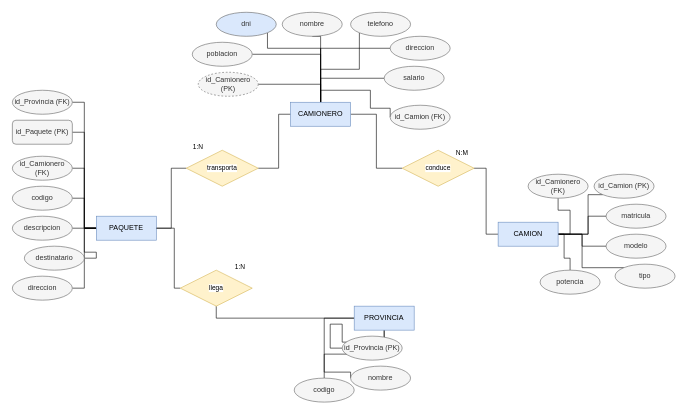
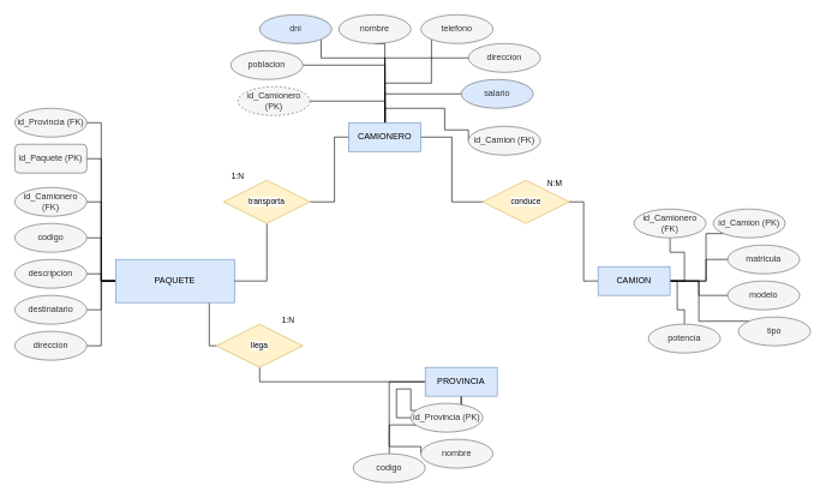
  <mxCell id="0" />
  <mxCell id="1" parent="0" />
  <mxCell id="2" style="edgeStyle=orthogonalEdgeStyle;rounded=0;orthogonalLoop=1;jettySize=auto;html=1;entryX=0.5;entryY=1;entryDx=0;entryDy=0;endArrow=none;endFill=0;" edge="1" parent="1" source="12" target="15"><mxGeometry relative="1" as="geometry"><Array as="points"><mxPoint x="534" y="60" /></Array></mxGeometry></mxCell>
  <mxCell id="3" style="edgeStyle=orthogonalEdgeStyle;shape=connector;rounded=0;orthogonalLoop=1;jettySize=auto;html=1;entryX=1;entryY=0.5;entryDx=0;entryDy=0;strokeColor=default;align=center;verticalAlign=middle;fontFamily=Helvetica;fontSize=11;fontColor=default;labelBackgroundColor=default;endArrow=none;endFill=0;" edge="1" parent="1" source="12" target="13"><mxGeometry relative="1" as="geometry"><Array as="points"><mxPoint x="534" y="140" /></Array></mxGeometry></mxCell>
  <mxCell id="4" style="edgeStyle=orthogonalEdgeStyle;shape=connector;rounded=0;orthogonalLoop=1;jettySize=auto;html=1;entryX=1;entryY=0.5;entryDx=0;entryDy=0;strokeColor=default;align=center;verticalAlign=middle;fontFamily=Helvetica;fontSize=11;fontColor=default;labelBackgroundColor=default;endArrow=none;endFill=0;" edge="1" parent="1" source="12" target="19"><mxGeometry relative="1" as="geometry"><Array as="points"><mxPoint x="534" y="90" /></Array></mxGeometry></mxCell>
  <mxCell id="5" style="edgeStyle=orthogonalEdgeStyle;shape=connector;rounded=0;orthogonalLoop=1;jettySize=auto;html=1;entryX=1;entryY=1;entryDx=0;entryDy=0;strokeColor=default;align=center;verticalAlign=middle;fontFamily=Helvetica;fontSize=11;fontColor=default;labelBackgroundColor=default;endArrow=none;endFill=0;" edge="1" parent="1" source="12" target="14"><mxGeometry relative="1" as="geometry"><Array as="points"><mxPoint x="534" y="80" /><mxPoint x="445" y="80" /></Array></mxGeometry></mxCell>
  <mxCell id="6" style="edgeStyle=orthogonalEdgeStyle;shape=connector;rounded=0;orthogonalLoop=1;jettySize=auto;html=1;entryX=0;entryY=1;entryDx=0;entryDy=0;strokeColor=default;align=center;verticalAlign=middle;fontFamily=Helvetica;fontSize=11;fontColor=default;labelBackgroundColor=default;endArrow=none;endFill=0;" edge="1" parent="1" source="12" target="16"><mxGeometry relative="1" as="geometry" /></mxCell>
  <mxCell id="7" style="edgeStyle=orthogonalEdgeStyle;shape=connector;rounded=0;orthogonalLoop=1;jettySize=auto;html=1;entryX=0;entryY=0.5;entryDx=0;entryDy=0;strokeColor=default;align=center;verticalAlign=middle;fontFamily=Helvetica;fontSize=11;fontColor=default;labelBackgroundColor=default;endArrow=none;endFill=0;" edge="1" parent="1" source="12" target="18"><mxGeometry relative="1" as="geometry"><Array as="points"><mxPoint x="534" y="130" /></Array></mxGeometry></mxCell>
  <mxCell id="8" style="edgeStyle=orthogonalEdgeStyle;shape=connector;rounded=0;orthogonalLoop=1;jettySize=auto;html=1;entryX=0;entryY=0.5;entryDx=0;entryDy=0;strokeColor=default;align=center;verticalAlign=middle;fontFamily=Helvetica;fontSize=11;fontColor=default;labelBackgroundColor=default;endArrow=none;endFill=0;" edge="1" parent="1" source="12" target="17"><mxGeometry relative="1" as="geometry"><Array as="points"><mxPoint x="534" y="80" /></Array></mxGeometry></mxCell>
  <mxCell id="9" style="edgeStyle=orthogonalEdgeStyle;shape=connector;rounded=0;orthogonalLoop=1;jettySize=auto;html=1;entryX=1;entryY=0.5;entryDx=0;entryDy=0;strokeColor=default;align=center;verticalAlign=middle;fontFamily=Helvetica;fontSize=11;fontColor=default;labelBackgroundColor=default;endArrow=none;endFill=0;" edge="1" parent="1" source="12" target="30"><mxGeometry relative="1" as="geometry"><Array as="points"><mxPoint x="464" y="190" /><mxPoint x="464" y="280" /></Array></mxGeometry></mxCell>
  <mxCell id="10" style="edgeStyle=orthogonalEdgeStyle;shape=connector;rounded=0;orthogonalLoop=1;jettySize=auto;html=1;entryX=0;entryY=0.5;entryDx=0;entryDy=0;strokeColor=default;align=center;verticalAlign=middle;fontFamily=Helvetica;fontSize=11;fontColor=default;labelBackgroundColor=default;endArrow=none;endFill=0;" edge="1" parent="1" source="12" target="47"><mxGeometry relative="1" as="geometry" /></mxCell>
  <mxCell id="11" style="edgeStyle=orthogonalEdgeStyle;shape=connector;rounded=0;orthogonalLoop=1;jettySize=auto;html=1;entryX=0;entryY=0.5;entryDx=0;entryDy=0;strokeColor=default;align=center;verticalAlign=middle;fontFamily=Helvetica;fontSize=11;fontColor=default;labelBackgroundColor=default;endArrow=none;endFill=0;" edge="1" parent="1" source="12" target="59"><mxGeometry relative="1" as="geometry"><Array as="points"><mxPoint x="534" y="150" /><mxPoint x="617" y="150" /><mxPoint x="617" y="180" /></Array></mxGeometry></mxCell>
  <mxCell id="12" value="CAMIONERO" style="whiteSpace=wrap;html=1;align=center;fillColor=#dae8fc;strokeColor=#6c8ebf;" vertex="1" parent="1"><mxGeometry x="484" y="170" width="100" height="40" as="geometry" /></mxCell>
  <mxCell id="13" value="id_Camionero (PK)" style="ellipse;whiteSpace=wrap;html=1;align=center;fillColor=#f5f5f5;fontColor=#333333;strokeColor=#666666;dashed=1;" vertex="1" parent="1"><mxGeometry x="330" y="120" width="100" height="40" as="geometry" /></mxCell>
  <mxCell id="14" value="dni" style="ellipse;whiteSpace=wrap;html=1;align=center;fillColor=#dae8fc;fontColor=#333333;strokeColor=#666666;" vertex="1" parent="1"><mxGeometry x="360" y="20" width="100" height="40" as="geometry" /></mxCell>
  <mxCell id="15" value="nombre" style="ellipse;whiteSpace=wrap;html=1;align=center;fillColor=#f5f5f5;fontColor=#333333;strokeColor=#666666;" vertex="1" parent="1"><mxGeometry x="470" y="20" width="100" height="40" as="geometry" /></mxCell>
  <mxCell id="16" value="telefono" style="ellipse;whiteSpace=wrap;html=1;align=center;fillColor=#f5f5f5;fontColor=#333333;strokeColor=#666666;" vertex="1" parent="1"><mxGeometry x="584" y="20" width="100" height="40" as="geometry" /></mxCell>
  <mxCell id="17" value="direccion" style="ellipse;whiteSpace=wrap;html=1;align=center;fillColor=#f5f5f5;fontColor=#333333;strokeColor=#666666;" vertex="1" parent="1"><mxGeometry x="650" y="60" width="100" height="40" as="geometry" /></mxCell>
- <mxCell id="18" value="salario" style="ellipse;whiteSpace=wrap;html=1;align=center;fillColor=#f5f5f5;fontColor=#333333;strokeColor=#666666;" vertex="1" parent="1"><mxGeometry x="640" y="110" width="100" height="40" as="geometry" /></mxCell>
+ <mxCell id="18" value="salario" style="ellipse;whiteSpace=wrap;html=1;align=center;fillColor=#dae8fc;fontColor=#333333;strokeColor=#666666;" vertex="1" parent="1"><mxGeometry x="640" y="110" width="100" height="40" as="geometry" /></mxCell>
  <mxCell id="19" value="poblacion" style="ellipse;whiteSpace=wrap;html=1;align=center;fillColor=#f5f5f5;fontColor=#333333;strokeColor=#666666;" vertex="1" parent="1"><mxGeometry x="320" y="70" width="100" height="40" as="geometry" /></mxCell>
  <mxCell id="20" style="edgeStyle=orthogonalEdgeStyle;shape=connector;rounded=0;orthogonalLoop=1;jettySize=auto;html=1;entryX=1;entryY=0.5;entryDx=0;entryDy=0;strokeColor=default;align=center;verticalAlign=middle;fontFamily=Helvetica;fontSize=11;fontColor=default;labelBackgroundColor=default;endArrow=none;endFill=0;" edge="1" parent="1" source="28" target="32"><mxGeometry relative="1" as="geometry" /></mxCell>
  <mxCell id="21" style="edgeStyle=orthogonalEdgeStyle;shape=connector;rounded=0;orthogonalLoop=1;jettySize=auto;html=1;entryX=1;entryY=0.5;entryDx=0;entryDy=0;strokeColor=default;align=center;verticalAlign=middle;fontFamily=Helvetica;fontSize=11;fontColor=default;labelBackgroundColor=default;endArrow=none;endFill=0;" edge="1" parent="1" source="28" target="33"><mxGeometry relative="1" as="geometry" /></mxCell>
  <mxCell id="22" style="edgeStyle=orthogonalEdgeStyle;shape=connector;rounded=0;orthogonalLoop=1;jettySize=auto;html=1;entryX=1;entryY=0.5;entryDx=0;entryDy=0;strokeColor=default;align=center;verticalAlign=middle;fontFamily=Helvetica;fontSize=11;fontColor=default;labelBackgroundColor=default;endArrow=none;endFill=0;" edge="1" parent="1" source="28" target="36"><mxGeometry relative="1" as="geometry" /></mxCell>
  <mxCell id="23" style="edgeStyle=orthogonalEdgeStyle;shape=connector;rounded=0;orthogonalLoop=1;jettySize=auto;html=1;entryX=1;entryY=0.5;entryDx=0;entryDy=0;strokeColor=default;align=center;verticalAlign=middle;fontFamily=Helvetica;fontSize=11;fontColor=default;labelBackgroundColor=default;endArrow=none;endFill=0;" edge="1" parent="1" source="28" target="35"><mxGeometry relative="1" as="geometry" /></mxCell>
  <mxCell id="24" style="edgeStyle=orthogonalEdgeStyle;shape=connector;rounded=0;orthogonalLoop=1;jettySize=auto;html=1;entryX=1;entryY=0.5;entryDx=0;entryDy=0;strokeColor=default;align=center;verticalAlign=middle;fontFamily=Helvetica;fontSize=11;fontColor=default;labelBackgroundColor=default;endArrow=none;endFill=0;" edge="1" parent="1" source="28" target="34"><mxGeometry relative="1" as="geometry" /></mxCell>
  <mxCell id="25" style="edgeStyle=orthogonalEdgeStyle;shape=connector;rounded=0;orthogonalLoop=1;jettySize=auto;html=1;entryX=0;entryY=0.5;entryDx=0;entryDy=0;strokeColor=default;align=center;verticalAlign=middle;fontFamily=Helvetica;fontSize=11;fontColor=default;labelBackgroundColor=default;endArrow=none;endFill=0;" edge="1" parent="1" source="28" target="42"><mxGeometry relative="1" as="geometry"><Array as="points"><mxPoint x="290" y="380" /><mxPoint x="290" y="480" /></Array></mxGeometry></mxCell>
  <mxCell id="26" style="edgeStyle=orthogonalEdgeStyle;shape=connector;rounded=0;orthogonalLoop=1;jettySize=auto;html=1;entryX=1;entryY=0.5;entryDx=0;entryDy=0;strokeColor=default;align=center;verticalAlign=middle;fontFamily=Helvetica;fontSize=11;fontColor=default;labelBackgroundColor=default;endArrow=none;endFill=0;" edge="1" parent="1" source="28" target="44"><mxGeometry relative="1" as="geometry" /></mxCell>
  <mxCell id="27" style="edgeStyle=orthogonalEdgeStyle;shape=connector;rounded=0;orthogonalLoop=1;jettySize=auto;html=1;entryX=1;entryY=0.5;entryDx=0;entryDy=0;strokeColor=default;align=center;verticalAlign=middle;fontFamily=Helvetica;fontSize=11;fontColor=default;labelBackgroundColor=default;endArrow=none;endFill=0;" edge="1" parent="1" source="28" target="65"><mxGeometry relative="1" as="geometry" /></mxCell>
- <mxCell id="28" value="PAQUETE" style="whiteSpace=wrap;html=1;align=center;fillColor=#dae8fc;strokeColor=#6c8ebf;" vertex="1" parent="1"><mxGeometry x="160" y="360" width="100" height="40" as="geometry" /></mxCell>
+ <mxCell id="28" value="PAQUETE" style="whiteSpace=wrap;html=1;align=center;fillColor=#dae8fc;strokeColor=#6c8ebf;" vertex="1" parent="1"><mxGeometry x="160" y="360" width="165" height="60" as="geometry" /></mxCell>
  <mxCell id="29" style="edgeStyle=orthogonalEdgeStyle;shape=connector;rounded=0;orthogonalLoop=1;jettySize=auto;html=1;entryX=1;entryY=0.5;entryDx=0;entryDy=0;strokeColor=default;align=center;verticalAlign=middle;fontFamily=Helvetica;fontSize=11;fontColor=default;labelBackgroundColor=default;endArrow=none;endFill=0;" edge="1" parent="1" source="30" target="28"><mxGeometry relative="1" as="geometry" /></mxCell>
  <mxCell id="30" value="transporta" style="shape=rhombus;perimeter=rhombusPerimeter;whiteSpace=wrap;html=1;align=center;fontFamily=Helvetica;fontSize=11;labelBackgroundColor=default;fillColor=#fff2cc;strokeColor=#d6b656;" vertex="1" parent="1"><mxGeometry x="310" y="250" width="120" height="60" as="geometry" /></mxCell>
  <mxCell id="31" value="1:N" style="text;html=1;whiteSpace=wrap;strokeColor=none;fillColor=none;align=center;verticalAlign=middle;rounded=0;fontFamily=Helvetica;fontSize=11;fontColor=default;labelBackgroundColor=default;" vertex="1" parent="1"><mxGeometry x="300" y="230" width="60" height="30" as="geometry" /></mxCell>
  <mxCell id="32" value="id_Camionero (FK)" style="ellipse;whiteSpace=wrap;html=1;align=center;fillColor=#f5f5f5;fontColor=#333333;strokeColor=#666666;" vertex="1" parent="1"><mxGeometry x="20" y="260" width="100" height="40" as="geometry" /></mxCell>
  <mxCell id="33" value="codigo" style="ellipse;whiteSpace=wrap;html=1;align=center;fillColor=#f5f5f5;fontColor=#333333;strokeColor=#666666;" vertex="1" parent="1"><mxGeometry x="20" y="310" width="100" height="40" as="geometry" /></mxCell>
  <mxCell id="34" value="descripcion" style="ellipse;whiteSpace=wrap;html=1;align=center;fillColor=#f5f5f5;fontColor=#333333;strokeColor=#666666;" vertex="1" parent="1"><mxGeometry x="20" y="360" width="100" height="40" as="geometry" /></mxCell>
- <mxCell id="35" value="destinatario" style="ellipse;whiteSpace=wrap;html=1;align=center;fillColor=#f5f5f5;fontColor=#333333;strokeColor=#666666;" vertex="1" parent="1"><mxGeometry x="40" y="410" width="100" height="40" as="geometry" /></mxCell>
+ <mxCell id="35" value="destinatario" style="ellipse;whiteSpace=wrap;html=1;align=center;fillColor=#f5f5f5;fontColor=#333333;strokeColor=#666666;" vertex="1" parent="1"><mxGeometry x="20" y="410" width="100" height="40" as="geometry" /></mxCell>
  <mxCell id="36" value="direccion" style="ellipse;whiteSpace=wrap;html=1;align=center;fillColor=#f5f5f5;fontColor=#333333;strokeColor=#666666;" vertex="1" parent="1"><mxGeometry x="20" y="460" width="100" height="40" as="geometry" /></mxCell>
  <mxCell id="37" style="edgeStyle=orthogonalEdgeStyle;shape=connector;rounded=0;orthogonalLoop=1;jettySize=auto;html=1;entryX=0.5;entryY=1;entryDx=0;entryDy=0;strokeColor=default;align=center;verticalAlign=middle;fontFamily=Helvetica;fontSize=11;fontColor=default;labelBackgroundColor=default;endArrow=none;endFill=0;" edge="1" parent="1" source="41" target="42"><mxGeometry relative="1" as="geometry" /></mxCell>
  <mxCell id="38" style="edgeStyle=orthogonalEdgeStyle;shape=connector;rounded=0;orthogonalLoop=1;jettySize=auto;html=1;entryX=0.5;entryY=0;entryDx=0;entryDy=0;strokeColor=default;align=center;verticalAlign=middle;fontFamily=Helvetica;fontSize=11;fontColor=default;labelBackgroundColor=default;endArrow=none;endFill=0;" edge="1" parent="1" source="41" target="45"><mxGeometry relative="1" as="geometry" /></mxCell>
  <mxCell id="39" style="edgeStyle=orthogonalEdgeStyle;shape=connector;rounded=0;orthogonalLoop=1;jettySize=auto;html=1;entryX=0;entryY=0.5;entryDx=0;entryDy=0;strokeColor=default;align=center;verticalAlign=middle;fontFamily=Helvetica;fontSize=11;fontColor=default;labelBackgroundColor=default;endArrow=none;endFill=0;" edge="1" parent="1" source="41" target="46"><mxGeometry relative="1" as="geometry"><Array as="points"><mxPoint x="540" y="620" /><mxPoint x="584" y="620" /></Array></mxGeometry></mxCell>
  <mxCell id="40" style="edgeStyle=orthogonalEdgeStyle;shape=connector;rounded=0;orthogonalLoop=1;jettySize=auto;html=1;entryX=0;entryY=0.5;entryDx=0;entryDy=0;strokeColor=default;align=center;verticalAlign=middle;fontFamily=Helvetica;fontSize=11;fontColor=default;labelBackgroundColor=default;endArrow=none;endFill=0;" edge="1" parent="1" source="41" target="64"><mxGeometry relative="1" as="geometry" /></mxCell>
  <mxCell id="41" value="PROVINCIA" style="whiteSpace=wrap;html=1;align=center;fillColor=#dae8fc;strokeColor=#6c8ebf;" vertex="1" parent="1"><mxGeometry x="590" y="510" width="100" height="40" as="geometry" /></mxCell>
  <mxCell id="42" value="llega" style="shape=rhombus;perimeter=rhombusPerimeter;whiteSpace=wrap;html=1;align=center;fontFamily=Helvetica;fontSize=11;labelBackgroundColor=default;fillColor=#fff2cc;strokeColor=#d6b656;" vertex="1" parent="1"><mxGeometry x="300" y="450" width="120" height="60" as="geometry" /></mxCell>
  <mxCell id="43" value="1:N" style="text;html=1;whiteSpace=wrap;strokeColor=none;fillColor=none;align=center;verticalAlign=middle;rounded=0;fontFamily=Helvetica;fontSize=11;fontColor=default;labelBackgroundColor=default;" vertex="1" parent="1"><mxGeometry x="370" y="430" width="60" height="30" as="geometry" /></mxCell>
  <mxCell id="44" value="id_Paquete (PK)" style="whiteSpace=wrap;html=1;align=center;fillColor=#f5f5f5;fontColor=#333333;strokeColor=#666666;rounded=1;" vertex="1" parent="1"><mxGeometry x="20" y="200" width="100" height="40" as="geometry" /></mxCell>
  <mxCell id="45" value="codigo" style="ellipse;whiteSpace=wrap;html=1;align=center;fillColor=#f5f5f5;fontColor=#333333;strokeColor=#666666;" vertex="1" parent="1"><mxGeometry x="490" y="630" width="100" height="40" as="geometry" /></mxCell>
  <mxCell id="46" value="nombre" style="ellipse;whiteSpace=wrap;html=1;align=center;fillColor=#f5f5f5;fontColor=#333333;strokeColor=#666666;" vertex="1" parent="1"><mxGeometry x="584" y="610" width="100" height="40" as="geometry" /></mxCell>
  <mxCell id="47" value="conduce" style="shape=rhombus;perimeter=rhombusPerimeter;whiteSpace=wrap;html=1;align=center;fontFamily=Helvetica;fontSize=11;labelBackgroundColor=default;fillColor=#fff2cc;strokeColor=#d6b656;" vertex="1" parent="1"><mxGeometry x="670" y="250" width="120" height="60" as="geometry" /></mxCell>
  <mxCell id="48" style="edgeStyle=orthogonalEdgeStyle;shape=connector;rounded=0;orthogonalLoop=1;jettySize=auto;html=1;entryX=1;entryY=0.5;entryDx=0;entryDy=0;strokeColor=default;align=center;verticalAlign=middle;fontFamily=Helvetica;fontSize=11;fontColor=default;labelBackgroundColor=default;endArrow=none;endFill=0;" edge="1" parent="1" source="55" target="47"><mxGeometry relative="1" as="geometry" /></mxCell>
  <mxCell id="49" style="edgeStyle=orthogonalEdgeStyle;shape=connector;rounded=0;orthogonalLoop=1;jettySize=auto;html=1;entryX=0.5;entryY=1;entryDx=0;entryDy=0;strokeColor=default;align=center;verticalAlign=middle;fontFamily=Helvetica;fontSize=11;fontColor=default;labelBackgroundColor=default;endArrow=none;endFill=0;" edge="1" parent="1" source="55" target="57"><mxGeometry relative="1" as="geometry"><Array as="points"><mxPoint x="950" y="390" /><mxPoint x="950" y="350" /><mxPoint x="930" y="350" /></Array></mxGeometry></mxCell>
  <mxCell id="50" style="edgeStyle=orthogonalEdgeStyle;shape=connector;rounded=0;orthogonalLoop=1;jettySize=auto;html=1;entryX=0;entryY=1;entryDx=0;entryDy=0;strokeColor=default;align=center;verticalAlign=middle;fontFamily=Helvetica;fontSize=11;fontColor=default;labelBackgroundColor=default;endArrow=none;endFill=0;" edge="1" parent="1" source="55" target="58"><mxGeometry relative="1" as="geometry"><Array as="points"><mxPoint x="980" y="390" /><mxPoint x="980" y="324" /></Array></mxGeometry></mxCell>
  <mxCell id="51" style="edgeStyle=orthogonalEdgeStyle;shape=connector;rounded=0;orthogonalLoop=1;jettySize=auto;html=1;entryX=0;entryY=0.5;entryDx=0;entryDy=0;strokeColor=default;align=center;verticalAlign=middle;fontFamily=Helvetica;fontSize=11;fontColor=default;labelBackgroundColor=default;endArrow=none;endFill=0;" edge="1" parent="1" source="55" target="60"><mxGeometry relative="1" as="geometry"><Array as="points"><mxPoint x="980" y="390" /><mxPoint x="980" y="360" /></Array></mxGeometry></mxCell>
  <mxCell id="52" style="edgeStyle=orthogonalEdgeStyle;shape=connector;rounded=0;orthogonalLoop=1;jettySize=auto;html=1;entryX=0;entryY=0.5;entryDx=0;entryDy=0;strokeColor=default;align=center;verticalAlign=middle;fontFamily=Helvetica;fontSize=11;fontColor=default;labelBackgroundColor=default;endArrow=none;endFill=0;" edge="1" parent="1" source="55" target="61"><mxGeometry relative="1" as="geometry" /></mxCell>
  <mxCell id="53" style="edgeStyle=orthogonalEdgeStyle;shape=connector;rounded=0;orthogonalLoop=1;jettySize=auto;html=1;entryX=0;entryY=0;entryDx=0;entryDy=0;strokeColor=default;align=center;verticalAlign=middle;fontFamily=Helvetica;fontSize=11;fontColor=default;labelBackgroundColor=default;endArrow=none;endFill=0;" edge="1" parent="1" source="55" target="62"><mxGeometry relative="1" as="geometry"><Array as="points"><mxPoint x="970" y="390" /><mxPoint x="970" y="446" /></Array></mxGeometry></mxCell>
  <mxCell id="54" style="edgeStyle=orthogonalEdgeStyle;shape=connector;rounded=0;orthogonalLoop=1;jettySize=auto;html=1;entryX=0.5;entryY=0;entryDx=0;entryDy=0;strokeColor=default;align=center;verticalAlign=middle;fontFamily=Helvetica;fontSize=11;fontColor=default;labelBackgroundColor=default;endArrow=none;endFill=0;" edge="1" parent="1" source="55" target="63"><mxGeometry relative="1" as="geometry"><Array as="points"><mxPoint x="940" y="390" /><mxPoint x="940" y="430" /><mxPoint x="950" y="430" /></Array></mxGeometry></mxCell>
  <mxCell id="55" value="CAMION" style="whiteSpace=wrap;html=1;align=center;fillColor=#dae8fc;strokeColor=#6c8ebf;" vertex="1" parent="1"><mxGeometry x="830" y="370" width="100" height="40" as="geometry" /></mxCell>
  <mxCell id="56" value="N:M" style="text;html=1;whiteSpace=wrap;strokeColor=none;fillColor=none;align=center;verticalAlign=middle;rounded=0;fontFamily=Helvetica;fontSize=11;fontColor=default;labelBackgroundColor=default;" vertex="1" parent="1"><mxGeometry x="740" y="240" width="60" height="30" as="geometry" /></mxCell>
  <mxCell id="57" value="id_Camionero (FK)" style="ellipse;whiteSpace=wrap;html=1;align=center;fillColor=#f5f5f5;fontColor=#333333;strokeColor=#666666;" vertex="1" parent="1"><mxGeometry x="880" y="290" width="100" height="40" as="geometry" /></mxCell>
  <mxCell id="58" value="id_Camion (PK)" style="ellipse;whiteSpace=wrap;html=1;align=center;fillColor=#f5f5f5;fontColor=#333333;strokeColor=#666666;" vertex="1" parent="1"><mxGeometry x="990" y="290" width="100" height="40" as="geometry" /></mxCell>
  <mxCell id="59" value="id_Camion (FK)" style="ellipse;whiteSpace=wrap;html=1;align=center;fillColor=#f5f5f5;fontColor=#333333;strokeColor=#666666;" vertex="1" parent="1"><mxGeometry x="650" y="175" width="100" height="40" as="geometry" /></mxCell>
  <mxCell id="60" value="matricula" style="ellipse;whiteSpace=wrap;html=1;align=center;fillColor=#f5f5f5;fontColor=#333333;strokeColor=#666666;" vertex="1" parent="1"><mxGeometry x="1010" y="340" width="100" height="40" as="geometry" /></mxCell>
  <mxCell id="61" value="modelo" style="ellipse;whiteSpace=wrap;html=1;align=center;fillColor=#f5f5f5;fontColor=#333333;strokeColor=#666666;" vertex="1" parent="1"><mxGeometry x="1010" y="390" width="100" height="40" as="geometry" /></mxCell>
  <mxCell id="62" value="tipo" style="ellipse;whiteSpace=wrap;html=1;align=center;fillColor=#f5f5f5;fontColor=#333333;strokeColor=#666666;" vertex="1" parent="1"><mxGeometry x="1025" y="440" width="100" height="40" as="geometry" /></mxCell>
  <mxCell id="63" value="potencia" style="ellipse;whiteSpace=wrap;html=1;align=center;fillColor=#f5f5f5;fontColor=#333333;strokeColor=#666666;" vertex="1" parent="1"><mxGeometry x="900" y="450" width="100" height="40" as="geometry" /></mxCell>
  <mxCell id="64" value="id_Provincia (PK)" style="ellipse;whiteSpace=wrap;html=1;align=center;fillColor=#f5f5f5;fontColor=#333333;strokeColor=#666666;" vertex="1" parent="1"><mxGeometry x="570" y="560" width="100" height="40" as="geometry" /></mxCell>
  <mxCell id="65" value="id_Provincia (FK)" style="ellipse;whiteSpace=wrap;html=1;align=center;fillColor=#f5f5f5;fontColor=#333333;strokeColor=#666666;" vertex="1" parent="1"><mxGeometry x="20" y="150" width="100" height="40" as="geometry" /></mxCell>
